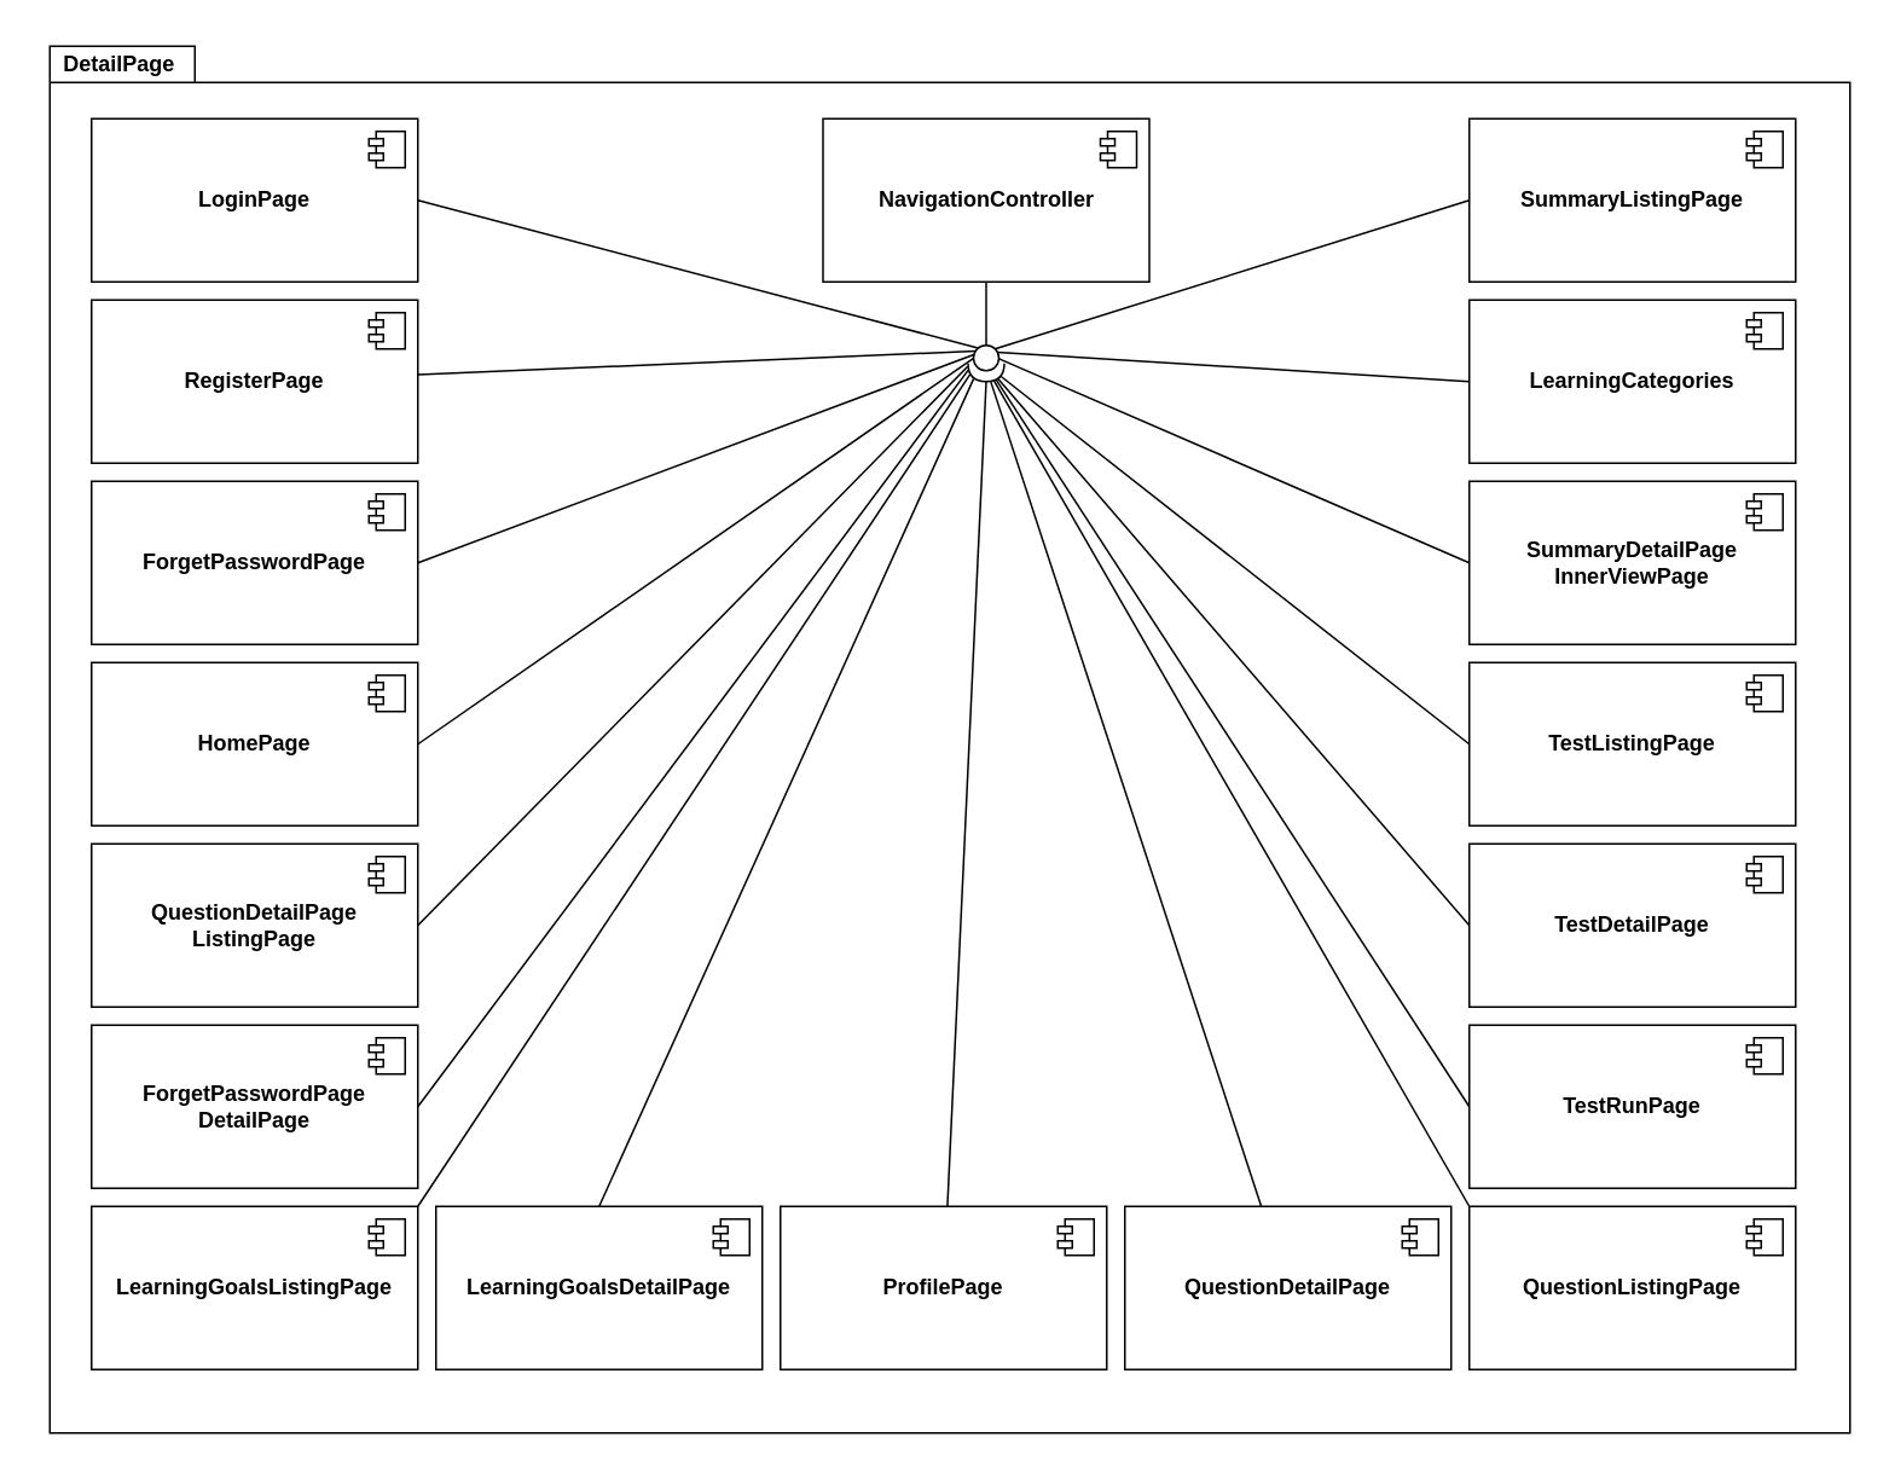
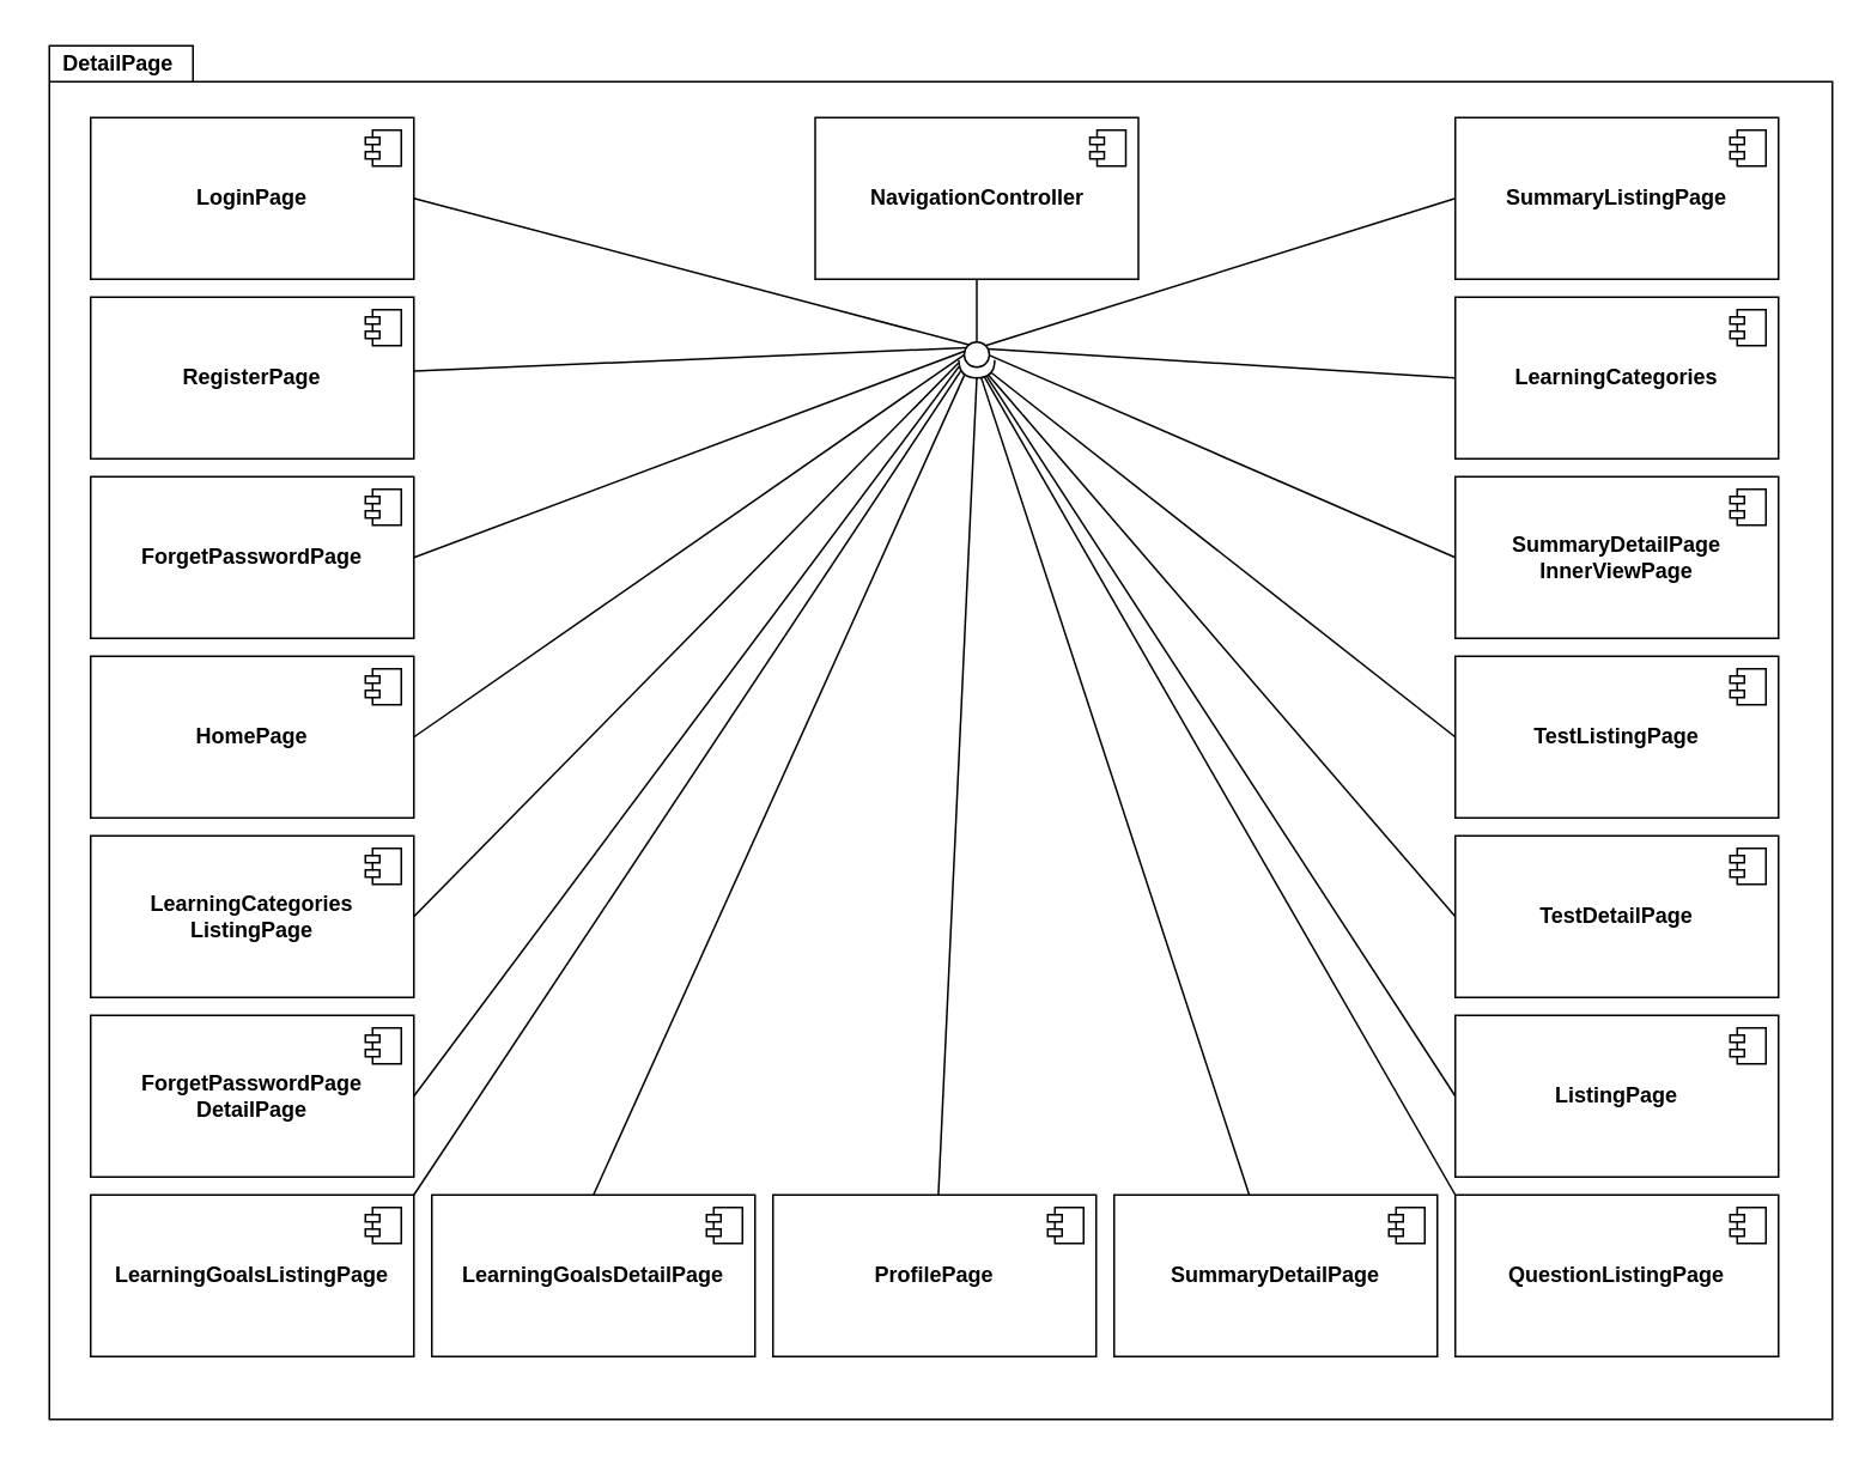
  <mxCell id="0" />
  <mxCell id="1" parent="0" />
  <mxCell id="2" value="" style="shape=folder;fontStyle=1;spacingTop=10;tabWidth=80;tabHeight=20;tabPosition=left;html=1;whiteSpace=wrap;" vertex="1" parent="1"><mxGeometry x="27" y="25" width="993" height="765" as="geometry" /></mxCell>
  <mxCell id="3" style="rounded=0;orthogonalLoop=1;jettySize=auto;html=1;exitX=1;exitY=0.5;exitDx=0;exitDy=0;endArrow=none;endFill=0;entryX=0.076;entryY=0.726;entryDx=0;entryDy=0;entryPerimeter=0;" edge="1" parent="1" source="4" target="59"><mxGeometry relative="1" as="geometry"><mxPoint x="538" y="188" as="targetPoint" /></mxGeometry></mxCell>
  <mxCell id="4" value="&lt;b&gt;LoginPage&lt;/b&gt;" style="html=1;dropTarget=0;whiteSpace=wrap;align=center;" vertex="1" parent="1"><mxGeometry x="50" y="65" width="180" height="90" as="geometry" /></mxCell>
  <mxCell id="5" value="" style="shape=module;jettyWidth=8;jettyHeight=4;align=center;" vertex="1" parent="4"><mxGeometry x="1" width="20" height="20" relative="1" as="geometry"><mxPoint x="-27" y="7" as="offset" /></mxGeometry></mxCell>
  <mxCell id="6" style="rounded=0;orthogonalLoop=1;jettySize=auto;html=1;entryX=0.158;entryY=0.787;entryDx=0;entryDy=0;entryPerimeter=0;endArrow=none;endFill=0;" edge="1" parent="1" source="7" target="59"><mxGeometry relative="1" as="geometry" /></mxCell>
  <mxCell id="7" value="&lt;b&gt;RegisterPage&lt;/b&gt;" style="html=1;dropTarget=0;whiteSpace=wrap;align=center;" vertex="1" parent="1"><mxGeometry x="50" y="165" width="180" height="90" as="geometry" /></mxCell>
  <mxCell id="8" value="" style="shape=module;jettyWidth=8;jettyHeight=4;align=center;" vertex="1" parent="7"><mxGeometry x="1" width="20" height="20" relative="1" as="geometry"><mxPoint x="-27" y="7" as="offset" /></mxGeometry></mxCell>
  <mxCell id="9" style="rounded=0;orthogonalLoop=1;jettySize=auto;html=1;exitX=1;exitY=0.5;exitDx=0;exitDy=0;entryX=0.259;entryY=0.846;entryDx=0;entryDy=0;entryPerimeter=0;endArrow=none;endFill=0;" edge="1" parent="1" source="10" target="59"><mxGeometry relative="1" as="geometry" /></mxCell>
  <mxCell id="10" value="&lt;b&gt;ForgetPasswordPage&lt;/b&gt;" style="html=1;dropTarget=0;whiteSpace=wrap;align=center;" vertex="1" parent="1"><mxGeometry x="50" y="265" width="180" height="90" as="geometry" /></mxCell>
  <mxCell id="11" value="" style="shape=module;jettyWidth=8;jettyHeight=4;align=center;" vertex="1" parent="10"><mxGeometry x="1" width="20" height="20" relative="1" as="geometry"><mxPoint x="-27" y="7" as="offset" /></mxGeometry></mxCell>
  <mxCell id="12" value="" style="ellipse;whiteSpace=wrap;html=1;align=center;aspect=fixed;fillColor=none;strokeColor=none;resizable=0;perimeter=centerPerimeter;rotatable=0;allowArrows=0;points=[];outlineConnect=1;" vertex="1" parent="1"><mxGeometry x="437" y="45" width="10" height="10" as="geometry" /></mxCell>
  <mxCell id="13" value="&lt;b&gt;DetailPage&lt;/b&gt;" style="text;html=1;align=center;verticalAlign=middle;resizable=0;points=[];autosize=1;strokeColor=none;fillColor=none;" vertex="1" parent="1"><mxGeometry x="20" y="20" width="90" height="30" as="geometry" /></mxCell>
  <mxCell id="14" style="rounded=0;orthogonalLoop=1;jettySize=auto;html=1;exitX=1;exitY=0.5;exitDx=0;exitDy=0;entryX=0.362;entryY=0.858;entryDx=0;entryDy=0;entryPerimeter=0;endArrow=none;endFill=0;" edge="1" parent="1" source="15" target="59"><mxGeometry relative="1" as="geometry" /></mxCell>
  <mxCell id="15" value="&lt;b&gt;HomePage&lt;/b&gt;" style="html=1;dropTarget=0;whiteSpace=wrap;align=center;" vertex="1" parent="1"><mxGeometry x="50" y="365" width="180" height="90" as="geometry" /></mxCell>
  <mxCell id="16" value="" style="shape=module;jettyWidth=8;jettyHeight=4;align=center;" vertex="1" parent="15"><mxGeometry x="1" width="20" height="20" relative="1" as="geometry"><mxPoint x="-27" y="7" as="offset" /></mxGeometry></mxCell>
  <mxCell id="17" style="rounded=0;orthogonalLoop=1;jettySize=auto;html=1;exitX=1;exitY=0.5;exitDx=0;exitDy=0;entryX=0.583;entryY=1.01;entryDx=0;entryDy=0;entryPerimeter=0;endArrow=none;endFill=0;" edge="1" parent="1" source="18" target="59"><mxGeometry relative="1" as="geometry" /></mxCell>
- <mxCell id="18" value="&lt;b&gt;QuestionDetailPage&lt;br&gt;ListingPage&lt;/b&gt;" style="html=1;dropTarget=0;whiteSpace=wrap;align=center;" vertex="1" parent="1"><mxGeometry x="50" y="465" width="180" height="90" as="geometry" /></mxCell>
+ <mxCell id="18" value="&lt;b&gt;LearningCategories&lt;br&gt;ListingPage&lt;/b&gt;" style="html=1;dropTarget=0;whiteSpace=wrap;align=center;" vertex="1" parent="1"><mxGeometry x="50" y="465" width="180" height="90" as="geometry" /></mxCell>
  <mxCell id="19" value="" style="shape=module;jettyWidth=8;jettyHeight=4;align=center;" vertex="1" parent="18"><mxGeometry x="1" width="20" height="20" relative="1" as="geometry"><mxPoint x="-27" y="7" as="offset" /></mxGeometry></mxCell>
  <mxCell id="20" style="rounded=0;orthogonalLoop=1;jettySize=auto;html=1;exitX=1;exitY=0;exitDx=0;exitDy=0;entryX=0.805;entryY=0.947;entryDx=0;entryDy=0;entryPerimeter=0;endArrow=none;endFill=0;" edge="1" parent="1" source="21" target="59"><mxGeometry relative="1" as="geometry" /></mxCell>
  <mxCell id="21" value="&lt;b&gt;LearningGoalsListingPage&lt;/b&gt;" style="html=1;dropTarget=0;whiteSpace=wrap;align=center;" vertex="1" parent="1"><mxGeometry x="50" y="665" width="180" height="90" as="geometry" /></mxCell>
  <mxCell id="22" value="" style="shape=module;jettyWidth=8;jettyHeight=4;align=center;" vertex="1" parent="21"><mxGeometry x="1" width="20" height="20" relative="1" as="geometry"><mxPoint x="-27" y="7" as="offset" /></mxGeometry></mxCell>
  <mxCell id="23" style="rounded=0;orthogonalLoop=1;jettySize=auto;html=1;exitX=0.5;exitY=0;exitDx=0;exitDy=0;entryX=0.93;entryY=0.849;entryDx=0;entryDy=0;entryPerimeter=0;endArrow=none;endFill=0;" edge="1" parent="1" source="24" target="59"><mxGeometry relative="1" as="geometry" /></mxCell>
  <mxCell id="24" value="&lt;b&gt;LearningGoalsDetailPage&lt;/b&gt;" style="html=1;dropTarget=0;whiteSpace=wrap;align=center;" vertex="1" parent="1"><mxGeometry x="240" y="665" width="180" height="90" as="geometry" /></mxCell>
  <mxCell id="25" value="" style="shape=module;jettyWidth=8;jettyHeight=4;align=center;" vertex="1" parent="24"><mxGeometry x="1" width="20" height="20" relative="1" as="geometry"><mxPoint x="-27" y="7" as="offset" /></mxGeometry></mxCell>
  <mxCell id="26" style="rounded=0;orthogonalLoop=1;jettySize=auto;html=1;exitX=1;exitY=0.5;exitDx=0;exitDy=0;entryX=0.679;entryY=0.992;entryDx=0;entryDy=0;entryPerimeter=0;endArrow=none;endFill=0;" edge="1" parent="1" source="27" target="59"><mxGeometry relative="1" as="geometry" /></mxCell>
  <mxCell id="27" value="&lt;b&gt;ForgetPasswordPage&lt;br&gt;DetailPage&lt;/b&gt;" style="html=1;dropTarget=0;whiteSpace=wrap;align=center;" vertex="1" parent="1"><mxGeometry x="50" y="565" width="180" height="90" as="geometry" /></mxCell>
  <mxCell id="28" value="" style="shape=module;jettyWidth=8;jettyHeight=4;align=center;" vertex="1" parent="27"><mxGeometry x="1" width="20" height="20" relative="1" as="geometry"><mxPoint x="-27" y="7" as="offset" /></mxGeometry></mxCell>
  <mxCell id="29" style="rounded=0;orthogonalLoop=1;jettySize=auto;html=1;entryX=1;entryY=0.5;entryDx=0;entryDy=0;entryPerimeter=0;endArrow=none;endFill=0;" edge="1" parent="1" source="30" target="59"><mxGeometry relative="1" as="geometry" /></mxCell>
  <mxCell id="30" value="&lt;b&gt;ProfilePage&lt;/b&gt;" style="html=1;dropTarget=0;whiteSpace=wrap;align=center;" vertex="1" parent="1"><mxGeometry x="430" y="665" width="180" height="90" as="geometry" /></mxCell>
  <mxCell id="31" value="" style="shape=module;jettyWidth=8;jettyHeight=4;align=center;" vertex="1" parent="30"><mxGeometry x="1" width="20" height="20" relative="1" as="geometry"><mxPoint x="-27" y="7" as="offset" /></mxGeometry></mxCell>
  <mxCell id="32" style="rounded=0;orthogonalLoop=1;jettySize=auto;html=1;exitX=0;exitY=0.5;exitDx=0;exitDy=0;entryX=0.097;entryY=0.258;entryDx=0;entryDy=0;entryPerimeter=0;endArrow=none;endFill=0;" edge="1" parent="1" source="33" target="59"><mxGeometry relative="1" as="geometry" /></mxCell>
  <mxCell id="33" value="&lt;b&gt;SummaryListingPage&lt;/b&gt;" style="html=1;dropTarget=0;whiteSpace=wrap;align=center;" vertex="1" parent="1"><mxGeometry x="810" y="65" width="180" height="90" as="geometry" /></mxCell>
  <mxCell id="34" value="" style="shape=module;jettyWidth=8;jettyHeight=4;align=center;" vertex="1" parent="33"><mxGeometry x="1" width="20" height="20" relative="1" as="geometry"><mxPoint x="-27" y="7" as="offset" /></mxGeometry></mxCell>
  <mxCell id="35" style="rounded=0;orthogonalLoop=1;jettySize=auto;html=1;exitX=0;exitY=0.5;exitDx=0;exitDy=0;entryX=0.188;entryY=0.189;entryDx=0;entryDy=0;entryPerimeter=0;endArrow=none;endFill=0;" edge="1" parent="1" source="36" target="59"><mxGeometry relative="1" as="geometry" /></mxCell>
  <mxCell id="36" value="&lt;b&gt;LearningCategories&lt;/b&gt;" style="html=1;dropTarget=0;whiteSpace=wrap;align=center;" vertex="1" parent="1"><mxGeometry x="810" y="165" width="180" height="90" as="geometry" /></mxCell>
  <mxCell id="37" value="" style="shape=module;jettyWidth=8;jettyHeight=4;align=center;" vertex="1" parent="36"><mxGeometry x="1" width="20" height="20" relative="1" as="geometry"><mxPoint x="-27" y="7" as="offset" /></mxGeometry></mxCell>
  <mxCell id="38" style="rounded=0;orthogonalLoop=1;jettySize=auto;html=1;exitX=0;exitY=0.5;exitDx=0;exitDy=0;entryX=0.372;entryY=0.145;entryDx=0;entryDy=0;entryPerimeter=0;endArrow=none;endFill=0;" edge="1" parent="1" source="39" target="59"><mxGeometry relative="1" as="geometry" /></mxCell>
  <mxCell id="39" value="&lt;b&gt;SummaryDetailPage&lt;br&gt;InnerViewPage&lt;/b&gt;" style="html=1;dropTarget=0;whiteSpace=wrap;align=center;" vertex="1" parent="1"><mxGeometry x="810" y="265" width="180" height="90" as="geometry" /></mxCell>
  <mxCell id="40" value="" style="shape=module;jettyWidth=8;jettyHeight=4;align=center;" vertex="1" parent="39"><mxGeometry x="1" width="20" height="20" relative="1" as="geometry"><mxPoint x="-27" y="7" as="offset" /></mxGeometry></mxCell>
  <mxCell id="41" style="rounded=0;orthogonalLoop=1;jettySize=auto;html=1;exitX=0;exitY=0.5;exitDx=0;exitDy=0;entryX=0.851;entryY=0.1;entryDx=0;entryDy=0;entryPerimeter=0;endArrow=none;endFill=0;" edge="1" parent="1" source="42" target="59"><mxGeometry relative="1" as="geometry" /></mxCell>
  <mxCell id="42" value="&lt;b&gt;TestListingPage&lt;/b&gt;" style="html=1;dropTarget=0;whiteSpace=wrap;align=center;" vertex="1" parent="1"><mxGeometry x="810" y="365" width="180" height="90" as="geometry" /></mxCell>
  <mxCell id="43" value="" style="shape=module;jettyWidth=8;jettyHeight=4;align=center;" vertex="1" parent="42"><mxGeometry x="1" width="20" height="20" relative="1" as="geometry"><mxPoint x="-27" y="7" as="offset" /></mxGeometry></mxCell>
  <mxCell id="44" style="rounded=0;orthogonalLoop=1;jettySize=auto;html=1;exitX=0;exitY=0.5;exitDx=0;exitDy=0;entryX=0.916;entryY=0.178;entryDx=0;entryDy=0;entryPerimeter=0;endArrow=none;endFill=0;" edge="1" parent="1" source="45" target="59"><mxGeometry relative="1" as="geometry" /></mxCell>
  <mxCell id="45" value="&lt;b&gt;TestDetailPage&lt;/b&gt;" style="html=1;dropTarget=0;whiteSpace=wrap;align=center;" vertex="1" parent="1"><mxGeometry x="810" y="465" width="180" height="90" as="geometry" /></mxCell>
  <mxCell id="46" value="" style="shape=module;jettyWidth=8;jettyHeight=4;align=center;" vertex="1" parent="45"><mxGeometry x="1" width="20" height="20" relative="1" as="geometry"><mxPoint x="-27" y="7" as="offset" /></mxGeometry></mxCell>
  <mxCell id="47" style="rounded=0;orthogonalLoop=1;jettySize=auto;html=1;exitX=0;exitY=0.5;exitDx=0;exitDy=0;entryX=0.948;entryY=0.227;entryDx=0;entryDy=0;entryPerimeter=0;endArrow=none;endFill=0;" edge="1" parent="1" source="48" target="59"><mxGeometry relative="1" as="geometry" /></mxCell>
- <mxCell id="48" value="&lt;b&gt;TestRunPage&lt;/b&gt;" style="html=1;dropTarget=0;whiteSpace=wrap;align=center;" vertex="1" parent="1"><mxGeometry x="810" y="565" width="180" height="90" as="geometry" /></mxCell>
+ <mxCell id="48" value="&lt;b&gt;ListingPage&lt;/b&gt;" style="html=1;dropTarget=0;whiteSpace=wrap;align=center;" vertex="1" parent="1"><mxGeometry x="810" y="565" width="180" height="90" as="geometry" /></mxCell>
  <mxCell id="49" value="" style="shape=module;jettyWidth=8;jettyHeight=4;align=center;" vertex="1" parent="48"><mxGeometry x="1" width="20" height="20" relative="1" as="geometry"><mxPoint x="-27" y="7" as="offset" /></mxGeometry></mxCell>
  <mxCell id="50" style="rounded=0;orthogonalLoop=1;jettySize=auto;html=1;exitX=0;exitY=0;exitDx=0;exitDy=0;entryX=0.96;entryY=0.292;entryDx=0;entryDy=0;entryPerimeter=0;endArrow=none;endFill=0;" edge="1" parent="1" source="51" target="59"><mxGeometry relative="1" as="geometry" /></mxCell>
  <mxCell id="51" value="&lt;b&gt;QuestionListingPage&lt;/b&gt;" style="html=1;dropTarget=0;whiteSpace=wrap;align=center;" vertex="1" parent="1"><mxGeometry x="810" y="665" width="180" height="90" as="geometry" /></mxCell>
  <mxCell id="52" value="" style="shape=module;jettyWidth=8;jettyHeight=4;align=center;" vertex="1" parent="51"><mxGeometry x="1" width="20" height="20" relative="1" as="geometry"><mxPoint x="-27" y="7" as="offset" /></mxGeometry></mxCell>
  <mxCell id="53" style="rounded=0;orthogonalLoop=1;jettySize=auto;html=1;entryX=0.996;entryY=0.375;entryDx=0;entryDy=0;entryPerimeter=0;endArrow=none;endFill=0;" edge="1" parent="1" source="54" target="59"><mxGeometry relative="1" as="geometry" /></mxCell>
- <mxCell id="54" value="&lt;b&gt;QuestionDetailPage&lt;/b&gt;" style="html=1;dropTarget=0;whiteSpace=wrap;align=center;" vertex="1" parent="1"><mxGeometry x="620" y="665" width="180" height="90" as="geometry" /></mxCell>
+ <mxCell id="54" value="&lt;b&gt;SummaryDetailPage&lt;/b&gt;" style="html=1;dropTarget=0;whiteSpace=wrap;align=center;" vertex="1" parent="1"><mxGeometry x="620" y="665" width="180" height="90" as="geometry" /></mxCell>
  <mxCell id="55" value="" style="shape=module;jettyWidth=8;jettyHeight=4;align=center;" vertex="1" parent="54"><mxGeometry x="1" width="20" height="20" relative="1" as="geometry"><mxPoint x="-27" y="7" as="offset" /></mxGeometry></mxCell>
  <mxCell id="56" style="edgeStyle=orthogonalEdgeStyle;rounded=0;orthogonalLoop=1;jettySize=auto;html=1;exitX=0.5;exitY=1;exitDx=0;exitDy=0;entryX=0;entryY=0.5;entryDx=0;entryDy=0;entryPerimeter=0;endArrow=none;endFill=0;" edge="1" parent="1" source="57" target="59"><mxGeometry relative="1" as="geometry" /></mxCell>
  <mxCell id="57" value="&lt;b&gt;NavigationController&lt;/b&gt;" style="html=1;dropTarget=0;whiteSpace=wrap;align=center;" vertex="1" parent="1"><mxGeometry x="453.5" y="65" width="180" height="90" as="geometry" /></mxCell>
  <mxCell id="58" value="" style="shape=module;jettyWidth=8;jettyHeight=4;align=center;" vertex="1" parent="57"><mxGeometry x="1" width="20" height="20" relative="1" as="geometry"><mxPoint x="-27" y="7" as="offset" /></mxGeometry></mxCell>
  <mxCell id="59" value="" style="shape=providedRequiredInterface;html=1;verticalLabelPosition=bottom;sketch=0;rotation=90;" vertex="1" parent="1"><mxGeometry x="533.5" y="190" width="20" height="20" as="geometry" /></mxCell>
